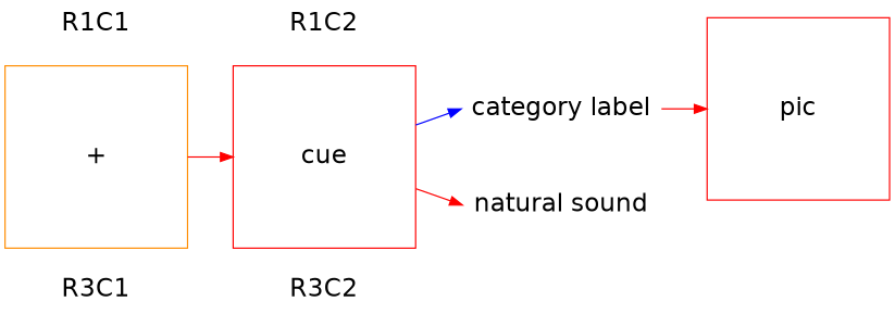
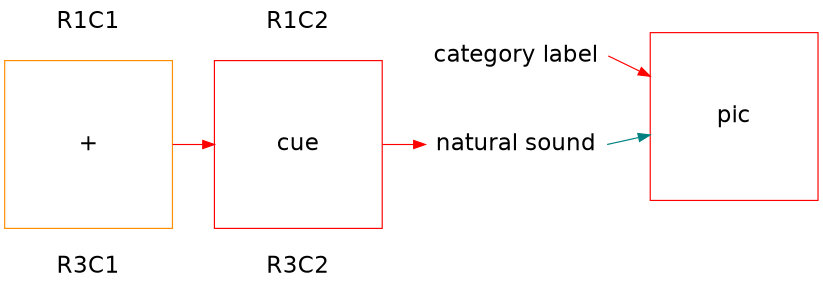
  digraph {
    compound=true
    rankdir=LR
    splines=false
    node [color=red fontname=Helvetica fontsize=20 shape=none]
    edge [fontname=Helvetica fontsize=20 style=invis]
    R1C1 [height=0.1 width=0.1]
    R3C1 [color=darkorange height=0.1 width=0.1]
    n3 [color=darkorange height=2.0 label="+" shape=box width=2.0]
    R1C2 [height=0.1 width=0.1]
    R3C2 [height=0.1 width=0.1]
    n6 [height=2.0 label=cue shape=box width=2.0]
    n7 [height=0.1 label="category label" width=0.1]
    n8 [color=blue height=0.1 label="natural sound" width=0.1]
    pic [height=2.0 shape=box width=2.0]
    subgraph sub_1 {
      rank=same
      n3
      subgraph sub_2 {
        rank=same
        R1C1
        R3C1
      }
    }
    subgraph sub_3 {
      rank=same
      n6
      subgraph sub_4 {
        rank=same
        R1C2
        R3C2
      }
    }
    subgraph sub_5 {
      rank=same
      subgraph sub_6 {
        rank=same
        n7
        n8
      }
    }
    R1C1 -> n3
    R1C1 -> R1C2
    R3C1 -> R3C2
    n3 -> R3C1
    n3 -> n6 [color=red style=""]
    R1C2 -> n7
    R3C2 -> n8
-   n6 -> n7 [color=blue headport=w style=""]
    n6 -> n8 [color=red headport=w style=""]
    n7 -> pic [color=red tailport=e style=""]
+   n8 -> pic [color=teal tailport=e style=""]
  }
